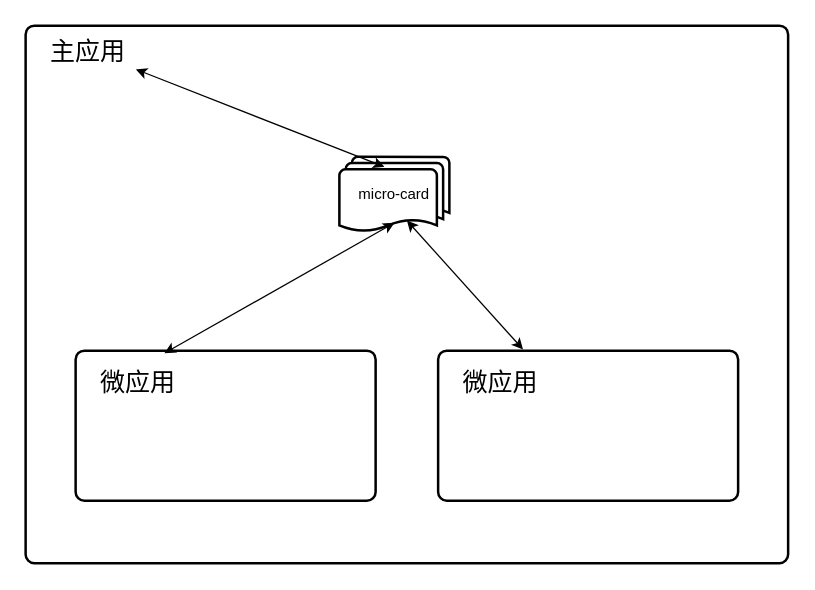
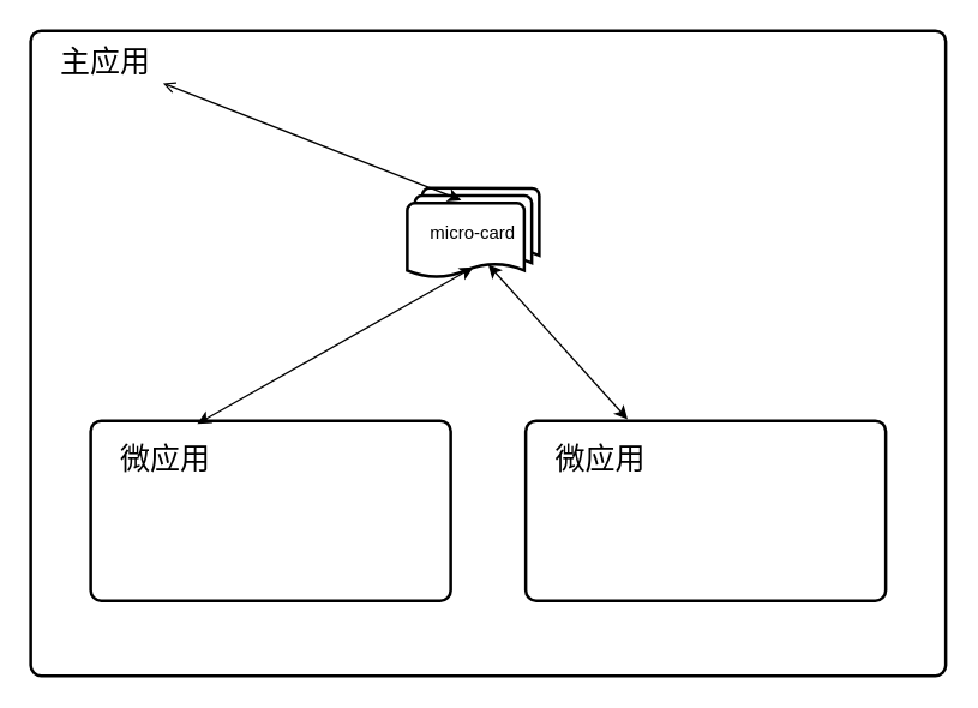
  <mxCell id="0" />
  <mxCell id="1" parent="0" />
  <mxCell id="2" value="" style="rounded=1;whiteSpace=wrap;html=1;absoluteArcSize=1;arcSize=14;strokeWidth=2;" vertex="1" parent="1"><mxGeometry x="20" y="20" width="610" height="430" as="geometry" /></mxCell>
  <mxCell id="3" value="" style="rounded=1;whiteSpace=wrap;html=1;absoluteArcSize=1;arcSize=14;strokeWidth=2;" vertex="1" parent="1"><mxGeometry x="60" y="280" width="240" height="120" as="geometry" /></mxCell>
  <mxCell id="4" value="micro-card" style="strokeWidth=2;html=1;shape=mxgraph.flowchart.multi-document;whiteSpace=wrap;" vertex="1" parent="1"><mxGeometry x="271" y="125" width="88" height="60" as="geometry" /></mxCell>
  <mxCell id="5" value="&lt;font style=&quot;font-size: 20px&quot;&gt;主应用&lt;/font&gt;" style="text;html=1;strokeColor=none;fillColor=none;align=center;verticalAlign=middle;whiteSpace=wrap;rounded=0;" vertex="1" parent="1"><mxGeometry x="30" y="25" width="80" height="30" as="geometry" /></mxCell>
  <mxCell id="6" value="&lt;font style=&quot;font-size: 20px&quot;&gt;微应用&lt;/font&gt;" style="text;html=1;strokeColor=none;fillColor=none;align=center;verticalAlign=middle;whiteSpace=wrap;rounded=0;" vertex="1" parent="1"><mxGeometry x="70" y="290" width="80" height="30" as="geometry" /></mxCell>
  <mxCell id="7" value="" style="endArrow=classic;startArrow=classic;html=1;rounded=0;fontSize=20;entryX=0.5;entryY=0.88;entryDx=0;entryDy=0;entryPerimeter=0;exitX=0.296;exitY=0.017;exitDx=0;exitDy=0;exitPerimeter=0;" edge="1" parent="1" source="3" target="4"><mxGeometry width="50" height="50" relative="1" as="geometry"><mxPoint x="209" y="340" as="sourcePoint" /><mxPoint x="259" y="290" as="targetPoint" /></mxGeometry></mxCell>
- <mxCell id="8" value="" style="endArrow=classic;startArrow=classic;html=1;rounded=0;fontSize=20;exitX=0.409;exitY=0.133;exitDx=0;exitDy=0;exitPerimeter=0;" edge="1" parent="1" source="4" target="5"><mxGeometry width="50" height="50" relative="1" as="geometry"><mxPoint x="310" y="200" as="sourcePoint" /><mxPoint x="360" y="150" as="targetPoint" /></mxGeometry></mxCell>
+ <mxCell id="8" value="" style="endArrow=open;startArrow=classic;html=1;rounded=0;fontSize=20;exitX=0.409;exitY=0.133;exitDx=0;exitDy=0;exitPerimeter=0;" edge="1" parent="1" source="4" target="5"><mxGeometry width="50" height="50" relative="1" as="geometry"><mxPoint x="310" y="200" as="sourcePoint" /><mxPoint x="360" y="150" as="targetPoint" /></mxGeometry></mxCell>
  <mxCell id="9" value="" style="rounded=1;whiteSpace=wrap;html=1;absoluteArcSize=1;arcSize=14;strokeWidth=2;" vertex="1" parent="1"><mxGeometry x="350" y="280" width="240" height="120" as="geometry" /></mxCell>
  <mxCell id="10" value="&lt;font style=&quot;font-size: 20px&quot;&gt;微应用&lt;/font&gt;" style="text;html=1;strokeColor=none;fillColor=none;align=center;verticalAlign=middle;whiteSpace=wrap;rounded=0;" vertex="1" parent="1"><mxGeometry x="360" y="290" width="80" height="30" as="geometry" /></mxCell>
  <mxCell id="11" value="" style="endArrow=classic;startArrow=classic;html=1;rounded=0;fontSize=20;exitX=0.283;exitY=-0.008;exitDx=0;exitDy=0;exitPerimeter=0;entryX=0.614;entryY=0.85;entryDx=0;entryDy=0;entryPerimeter=0;" edge="1" parent="1" source="9" target="4"><mxGeometry width="50" height="50" relative="1" as="geometry"><mxPoint x="300" y="330" as="sourcePoint" /><mxPoint x="210" y="210" as="targetPoint" /></mxGeometry></mxCell>
